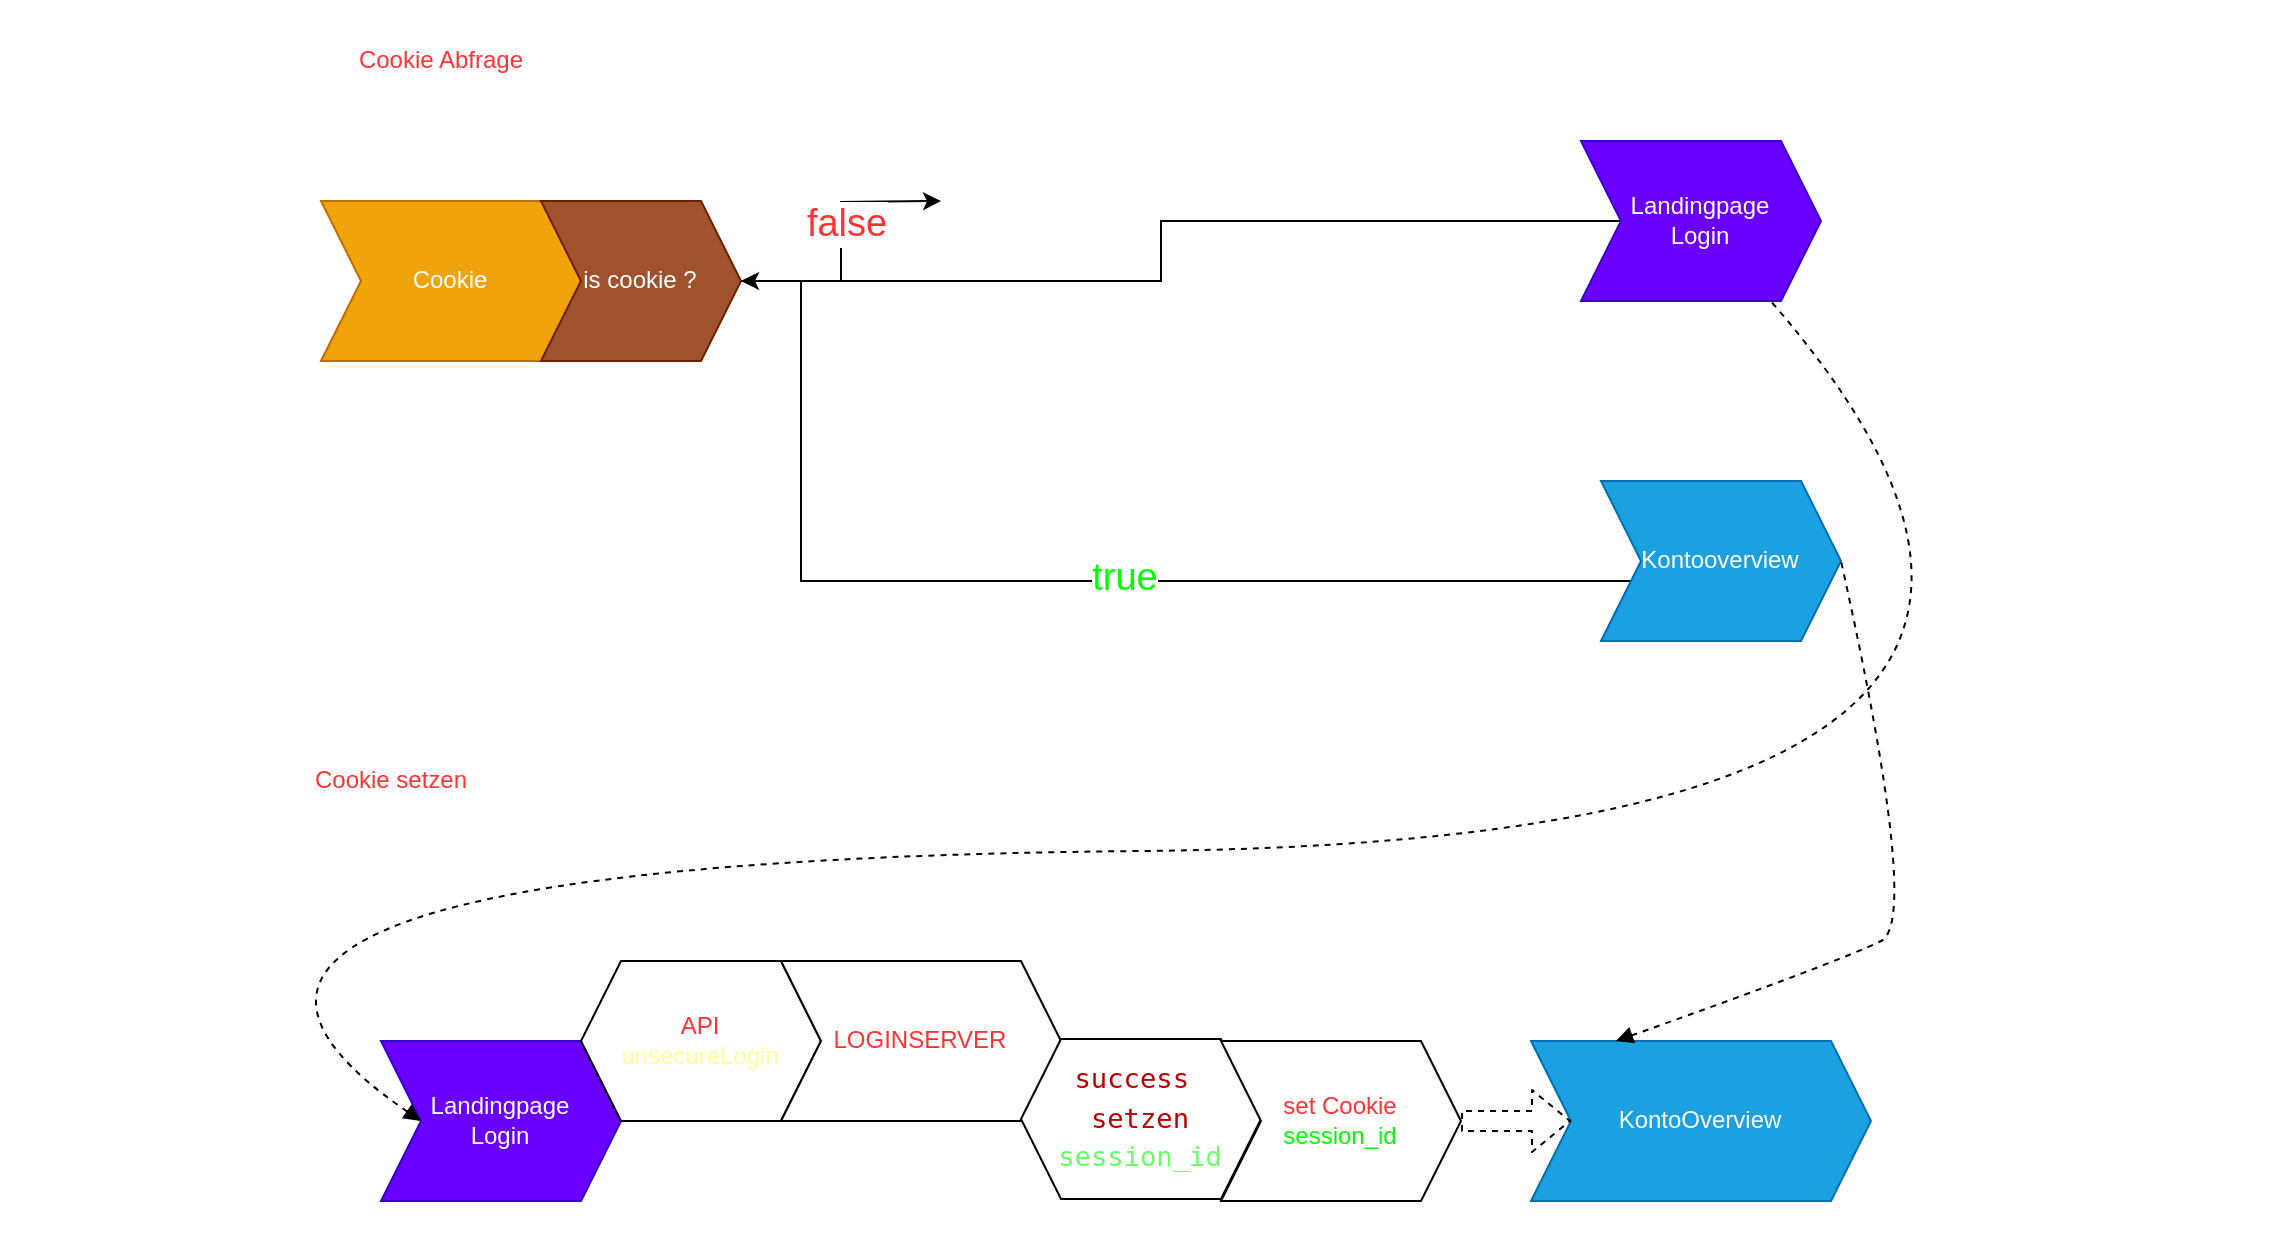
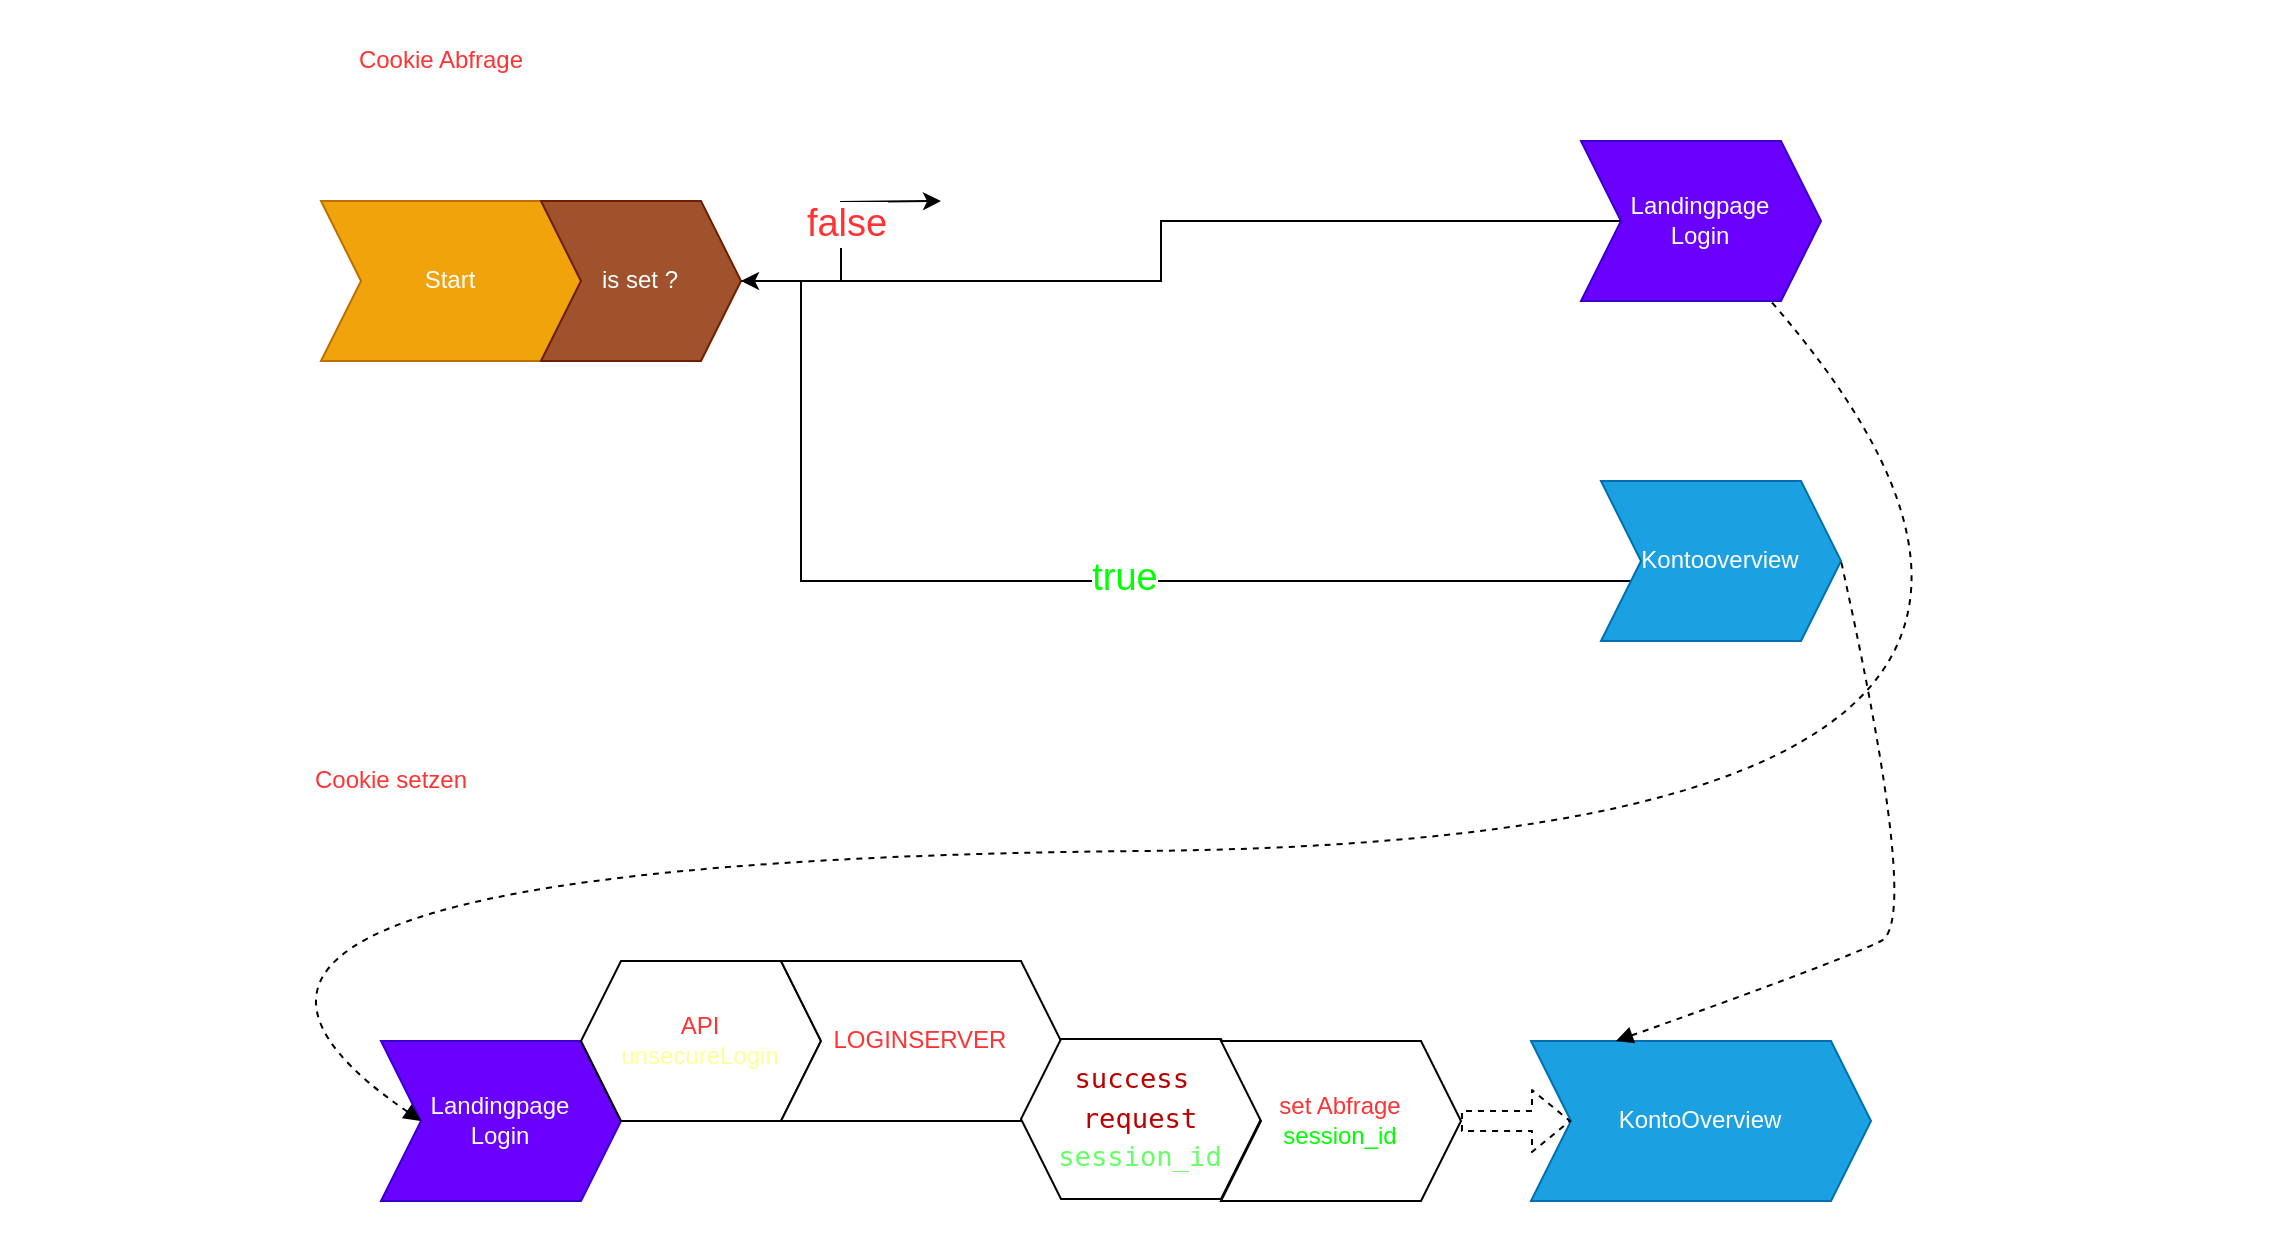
  <mxCell id="0" />
  <mxCell id="1" parent="0" />
- <mxCell id="2" value="Cookie" style="shape=step;perimeter=stepPerimeter;whiteSpace=wrap;html=1;fixedSize=1;fillColor=#f0a30a;strokeColor=#BD7000;fontColor=#ffffff;" parent="1" vertex="1"><mxGeometry y="100" width="130" height="80" as="geometry" x="160" /></mxCell>
+ <mxCell id="2" value="Start" style="shape=step;perimeter=stepPerimeter;whiteSpace=wrap;html=1;fixedSize=1;fillColor=#f0a30a;strokeColor=#BD7000;fontColor=#ffffff;" parent="1" vertex="1"><mxGeometry y="100" width="130" height="80" as="geometry" x="160" /></mxCell>
  <mxCell id="3" style="edgeStyle=orthogonalEdgeStyle;rounded=0;orthogonalLoop=1;jettySize=auto;html=1;exitX=1;exitY=0.5;exitDx=0;exitDy=0;" parent="1" source="7" edge="1"><mxGeometry relative="1" as="geometry"><mxPoint x="470" y="100" as="targetPoint" /></mxGeometry></mxCell>
  <mxCell id="4" value="false" style="edgeLabel;html=1;align=center;verticalAlign=middle;resizable=0;points=[];fontColor=#FF3333;fontSize=19;" parent="3" vertex="1" connectable="0"><mxGeometry x="0.133" y="-2" relative="1" as="geometry"><mxPoint as="offset" /></mxGeometry></mxCell>
  <mxCell id="5" style="edgeStyle=orthogonalEdgeStyle;rounded=0;orthogonalLoop=1;jettySize=auto;html=1;exitX=1;exitY=0.5;exitDx=0;exitDy=0;entryX=0;entryY=0.5;entryDx=0;entryDy=0;" parent="1" source="7" target="9" edge="1"><mxGeometry relative="1" as="geometry"><Array as="points"><mxPoint x="400" y="140" /><mxPoint x="400" y="290" /></Array></mxGeometry></mxCell>
  <mxCell id="6" value="true" style="edgeLabel;html=1;align=center;verticalAlign=middle;resizable=0;points=[];fontColor=#00FF00;fontSize=19;" parent="5" vertex="1" connectable="0"><mxGeometry x="0.117" y="2" relative="1" as="geometry"><mxPoint as="offset" /></mxGeometry></mxCell>
- <mxCell id="7" value="is cookie ?" style="shape=step;perimeter=stepPerimeter;whiteSpace=wrap;html=1;fixedSize=1;fillColor=#a0522d;strokeColor=#6D1F00;fontColor=#ffffff;" parent="1" vertex="1"><mxGeometry x="270" y="100" width="100" height="80" as="geometry" /></mxCell>
+ <mxCell id="7" value="is set ?" style="shape=step;perimeter=stepPerimeter;whiteSpace=wrap;html=1;fixedSize=1;fillColor=#a0522d;strokeColor=#6D1F00;fontColor=#ffffff;" parent="1" vertex="1"><mxGeometry x="270" y="100" width="100" height="80" as="geometry" /></mxCell>
  <mxCell id="8" value="" style="edgeStyle=orthogonalEdgeStyle;rounded=0;orthogonalLoop=1;jettySize=auto;html=1;fontColor=#00FF00;" parent="1" source="10" target="7" edge="1"><mxGeometry relative="1" as="geometry"><mxPoint x="470" y="100" as="sourcePoint" /></mxGeometry></mxCell>
  <mxCell id="9" value="Kontooverview" style="shape=step;perimeter=stepPerimeter;whiteSpace=wrap;html=1;fixedSize=1;fillColor=#1ba1e2;strokeColor=#006EAF;fontColor=#ffffff;" parent="1" vertex="1"><mxGeometry x="800" y="240" width="120" height="80" as="geometry" /></mxCell>
  <mxCell id="10" value="Landingpage&lt;br&gt;Login" style="shape=step;perimeter=stepPerimeter;whiteSpace=wrap;html=1;fixedSize=1;fillColor=#6a00ff;strokeColor=#3700CC;fontColor=#ffffff;" parent="1" vertex="1"><mxGeometry x="790" y="70" width="120" height="80" as="geometry" /></mxCell>
  <mxCell id="11" value="Cookie Abfrage" style="text;html=1;align=center;verticalAlign=middle;resizable=0;points=[];autosize=1;fontColor=#FF3333;" parent="1" vertex="1"><mxGeometry x="170" y="20" width="100" height="20" as="geometry" /></mxCell>
  <mxCell id="12" value="Cookie setzen" style="text;html=1;align=center;verticalAlign=middle;resizable=0;points=[];autosize=1;fontColor=#FF3333;" parent="1" vertex="1"><mxGeometry x="150" y="380" width="90" height="20" as="geometry" /></mxCell>
  <mxCell id="13" value="&lt;font color=&quot;#ffffff&quot;&gt;Landingpage&lt;br&gt;Login&lt;/font&gt;" style="shape=step;perimeter=stepPerimeter;whiteSpace=wrap;html=1;fixedSize=1;fontColor=#ffffff;fillColor=#6a00ff;strokeColor=#3700CC;" parent="1" vertex="1"><mxGeometry x="190" y="520" width="120" height="80" as="geometry" /></mxCell>
  <mxCell id="14" value="API&lt;br&gt;&lt;font color=&quot;#ffff99&quot;&gt;unsecureLogin&lt;/font&gt;" style="shape=hexagon;perimeter=hexagonPerimeter2;whiteSpace=wrap;html=1;fixedSize=1;fontColor=#FF3333;" parent="1" vertex="1"><mxGeometry x="290" y="480" width="120" height="80" as="geometry" /></mxCell>
  <mxCell id="15" value="LOGINSERVER" style="shape=step;perimeter=stepPerimeter;whiteSpace=wrap;html=1;fixedSize=1;fontColor=#FF3333;" parent="1" vertex="1"><mxGeometry x="390" y="480" width="140" height="80" as="geometry" /></mxCell>
- <mxCell id="16" value="&lt;pre style=&quot;box-sizing: border-box ; font-family: , &amp;#34;consolas&amp;#34; , &amp;#34;liberation mono&amp;#34; , &amp;#34;menlo&amp;#34; , monospace ; font-size: 13.6px ; margin-top: 0px ; margin-bottom: 0px ; overflow-wrap: normal ; padding: 16px ; overflow: auto ; line-height: 1.45 ; border-radius: 6px ; word-break: normal&quot;&gt;&lt;span class=&quot;pl-s&quot; style=&quot;box-sizing: border-box&quot;&gt;&lt;font color=&quot;rgba(0, 0, 0, 0)&quot;&gt;success &lt;br/&gt;setzen&lt;br&gt;&lt;/font&gt;&lt;font color=&quot;#66ff66&quot;&gt;session_id&lt;/font&gt;&lt;/span&gt;&lt;span class=&quot;pl-s&quot; style=&quot;box-sizing: border-box&quot;&gt;&lt;br&gt;&lt;/span&gt;&lt;/pre&gt;" style="shape=hexagon;perimeter=hexagonPerimeter2;whiteSpace=wrap;html=1;fixedSize=1;fontColor=#FF3333;" parent="1" vertex="1"><mxGeometry x="510" y="519" width="120" height="80" as="geometry" /></mxCell>
- <mxCell id="17" value="set Cookie&lt;br&gt;&lt;font color=&quot;#00ff00&quot;&gt;session_id&lt;/font&gt;" style="shape=step;perimeter=stepPerimeter;whiteSpace=wrap;html=1;fixedSize=1;fontColor=#FF3333;" parent="1" vertex="1"><mxGeometry x="610" y="520" width="120" height="80" as="geometry" /></mxCell>
+ <mxCell id="16" value="&lt;pre style=&quot;box-sizing: border-box ; font-family: , &amp;#34;consolas&amp;#34; , &amp;#34;liberation mono&amp;#34; , &amp;#34;menlo&amp;#34; , monospace ; font-size: 13.6px ; margin-top: 0px ; margin-bottom: 0px ; overflow-wrap: normal ; padding: 16px ; overflow: auto ; line-height: 1.45 ; border-radius: 6px ; word-break: normal&quot;&gt;&lt;span class=&quot;pl-s&quot; style=&quot;box-sizing: border-box&quot;&gt;&lt;font color=&quot;rgba(0, 0, 0, 0)&quot;&gt;success &lt;br/&gt;request&lt;br&gt;&lt;/font&gt;&lt;font color=&quot;#66ff66&quot;&gt;session_id&lt;/font&gt;&lt;/span&gt;&lt;span class=&quot;pl-s&quot; style=&quot;box-sizing: border-box&quot;&gt;&lt;br&gt;&lt;/span&gt;&lt;/pre&gt;" style="shape=hexagon;perimeter=hexagonPerimeter2;whiteSpace=wrap;html=1;fixedSize=1;fontColor=#FF3333;" parent="1" vertex="1"><mxGeometry x="510" y="519" width="120" height="80" as="geometry" /></mxCell>
+ <mxCell id="17" value="set Abfrage&lt;br&gt;&lt;font color=&quot;#00ff00&quot;&gt;session_id&lt;/font&gt;" style="shape=step;perimeter=stepPerimeter;whiteSpace=wrap;html=1;fixedSize=1;fontColor=#FF3333;" parent="1" vertex="1"><mxGeometry x="610" y="520" width="120" height="80" as="geometry" /></mxCell>
  <mxCell id="18" value="" style="curved=1;endArrow=none;html=1;fontColor=#FF3333;dashed=1;startArrow=block;endFill=0;exitX=0;exitY=0.5;exitDx=0;exitDy=0;" parent="1" source="13" target="10" edge="1"><mxGeometry width="50" height="50" relative="1" as="geometry"><mxPoint x="190" y="519" as="sourcePoint" /><mxPoint x="240" y="469" as="targetPoint" /><Array as="points"><mxPoint x="20" y="430" /><mxPoint x="1120" y="420" /></Array></mxGeometry></mxCell>
  <mxCell id="19" value="KontoOverview" style="shape=step;perimeter=stepPerimeter;whiteSpace=wrap;html=1;fixedSize=1;fontColor=#ffffff;fillColor=#1ba1e2;strokeColor=#006EAF;" parent="1" vertex="1"><mxGeometry x="765" y="520" width="170" height="80" as="geometry" /></mxCell>
  <mxCell id="20" value="" style="shape=flexArrow;endArrow=classic;html=1;dashed=1;fontColor=#FF3333;exitX=1;exitY=0.5;exitDx=0;exitDy=0;" parent="1" source="17" target="19" edge="1"><mxGeometry width="50" height="50" relative="1" as="geometry"><mxPoint x="350" y="330" as="sourcePoint" /><mxPoint x="400" y="280" as="targetPoint" /></mxGeometry></mxCell>
  <mxCell id="21" value="" style="curved=1;endArrow=none;html=1;fontColor=#FF3333;dashed=1;startArrow=block;endFill=0;exitX=0.25;exitY=0;exitDx=0;exitDy=0;entryX=1;entryY=0.5;entryDx=0;entryDy=0;" parent="1" source="19" target="9" edge="1"><mxGeometry width="50" height="50" relative="1" as="geometry"><mxPoint x="220" y="570" as="sourcePoint" /><mxPoint x="894.839" y="160" as="targetPoint" /><Array as="points"><mxPoint x="920" y="480" /><mxPoint x="960" y="460" /></Array></mxGeometry></mxCell>
